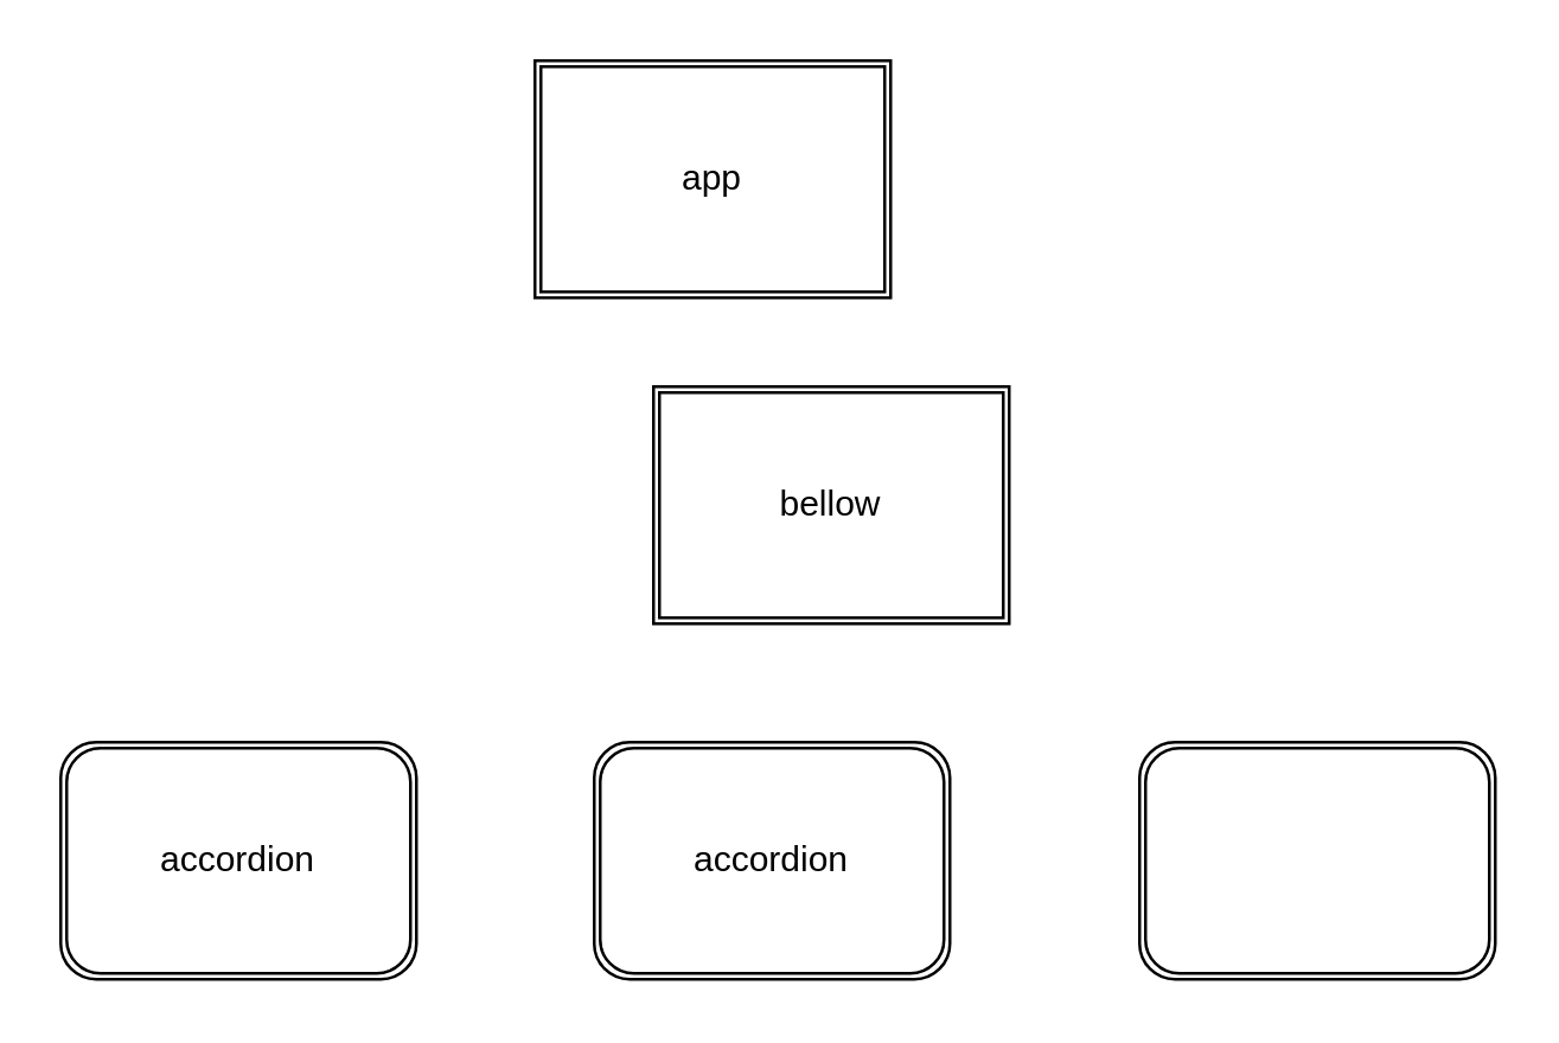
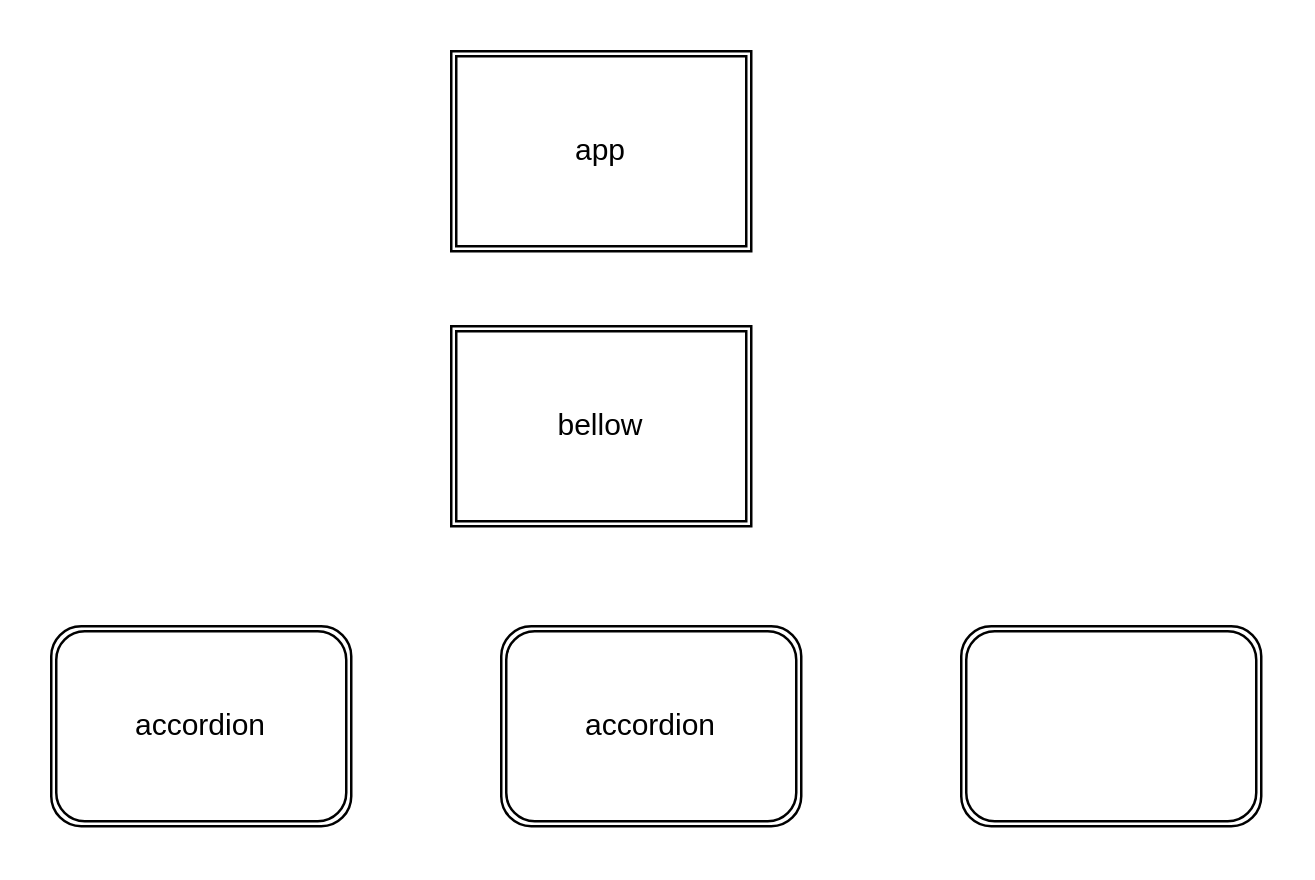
  <mxCell id="0" />
  <mxCell id="1" parent="0" />
  <mxCell id="2" value="app" style="shape=ext;double=1;rounded=0;whiteSpace=wrap;html=1;" vertex="1" parent="1"><mxGeometry x="180" y="20" width="120" height="80" as="geometry" /></mxCell>
- <mxCell id="3" value="bellow" style="shape=ext;double=1;rounded=0;whiteSpace=wrap;html=1;" vertex="1" parent="1"><mxGeometry x="220" y="130" width="120" height="80" as="geometry" /></mxCell>
+ <mxCell id="3" value="bellow" style="shape=ext;double=1;rounded=0;whiteSpace=wrap;html=1;" vertex="1" parent="1"><mxGeometry x="180" y="130" width="120" height="80" as="geometry" /></mxCell>
  <mxCell id="4" value="accordion" style="shape=ext;double=1;rounded=1;whiteSpace=wrap;html=1;" vertex="1" parent="1"><mxGeometry x="20" y="250" width="120" height="80" as="geometry" /></mxCell>
  <mxCell id="5" value="accordion" style="shape=ext;double=1;rounded=1;whiteSpace=wrap;html=1;" vertex="1" parent="1"><mxGeometry x="200" y="250" width="120" height="80" as="geometry" /></mxCell>
  <mxCell id="6" value="" style="shape=ext;double=1;rounded=1;whiteSpace=wrap;html=1;" vertex="1" parent="1"><mxGeometry x="384" y="250" width="120" height="80" as="geometry" /></mxCell>
